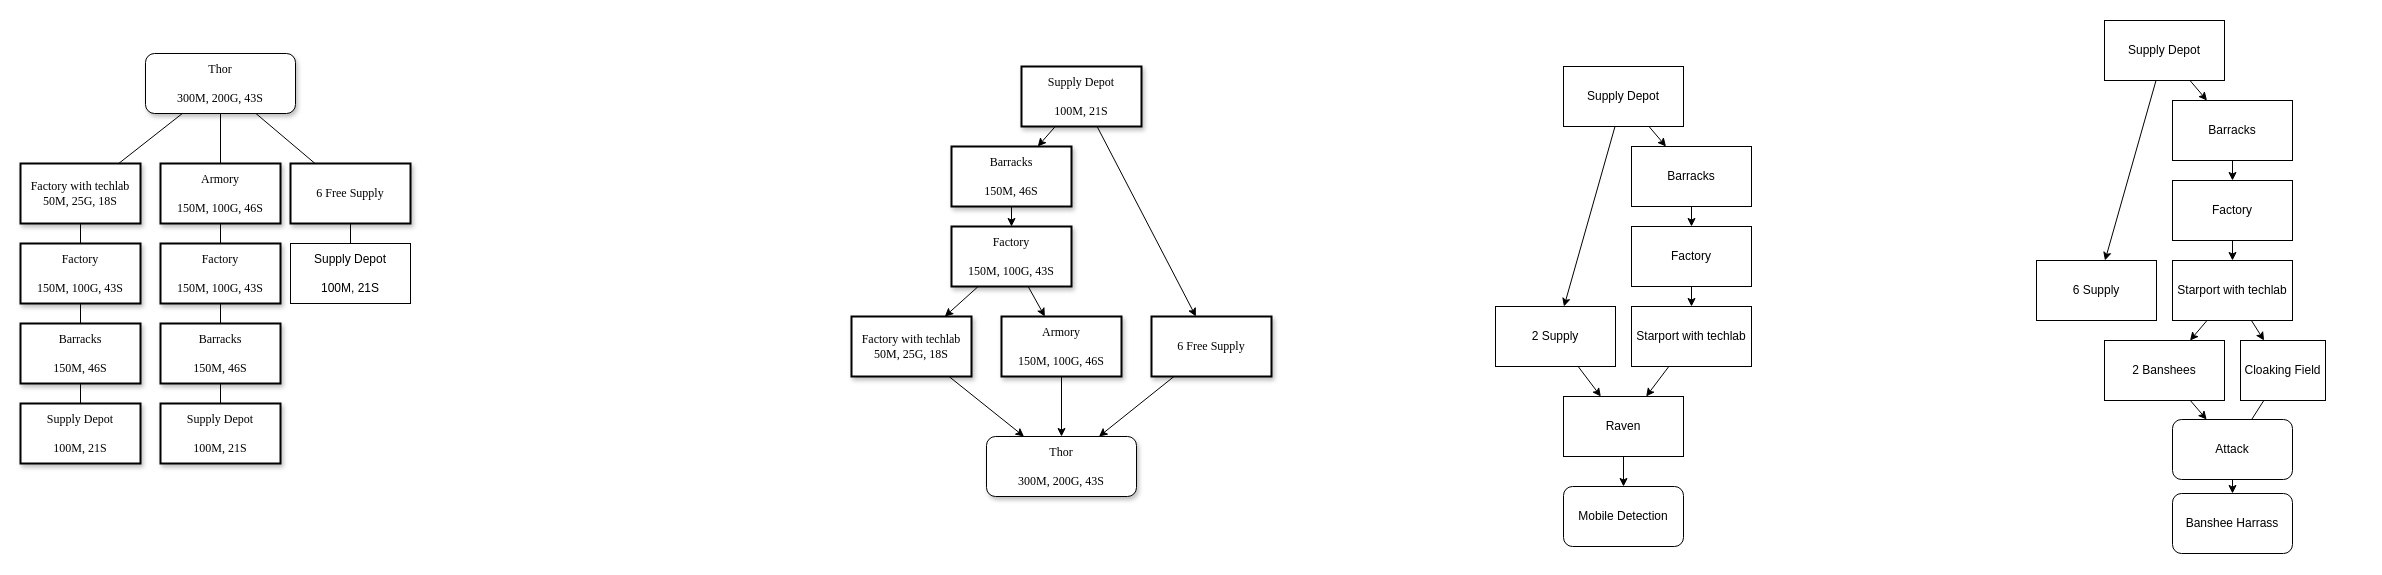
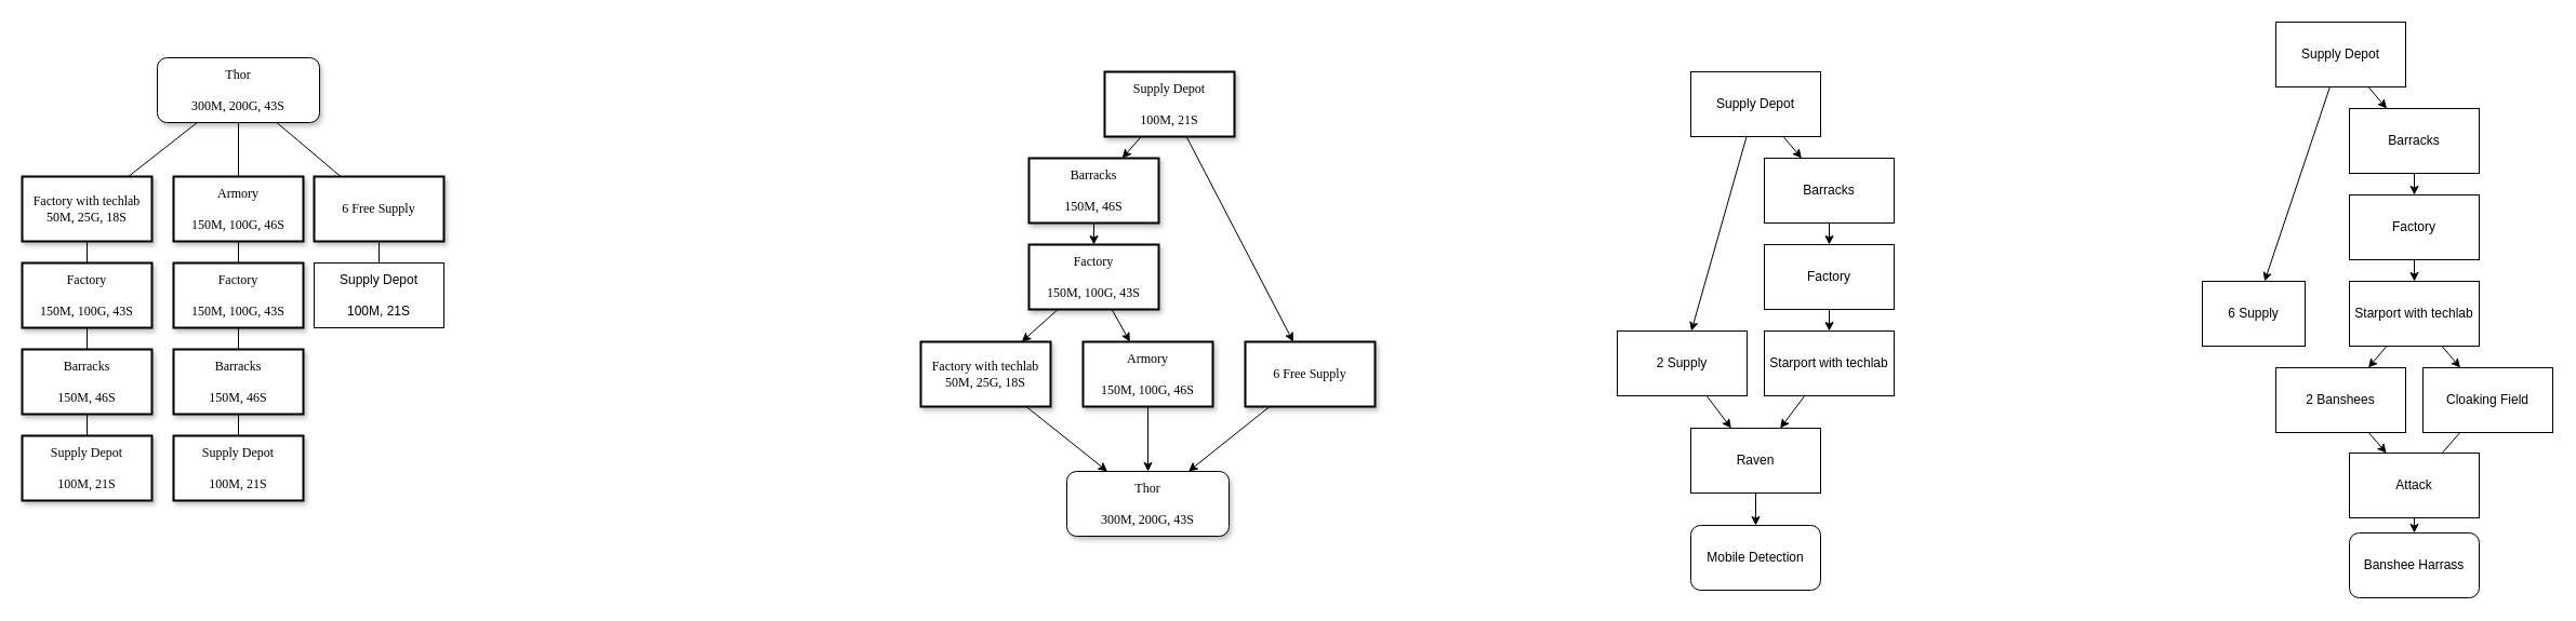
  <mxCell id="0" />
  <mxCell id="1" parent="0" />
  <mxCell id="2" value="&lt;div&gt;Thor&lt;/div&gt;&lt;div&gt;&lt;br&gt;&lt;/div&gt;300M, 200G, 43S" style="whiteSpace=wrap;html=1;rounded=1;shadow=1;labelBackgroundColor=none;strokeWidth=1;fontFamily=Verdana;fontSize=12;align=center;" parent="1" vertex="1"><mxGeometry x="145" y="53" width="150" height="60" as="geometry" /></mxCell>
  <mxCell id="3" value="6 Free Supply" style="whiteSpace=wrap;html=1;rounded=0;shadow=1;labelBackgroundColor=none;strokeWidth=2;fontFamily=Verdana;fontSize=12;align=center;" parent="1" vertex="1"><mxGeometry x="290" y="163" width="120" height="60" as="geometry" /></mxCell>
  <mxCell id="4" value="" style="endArrow=none;html=1;rounded=0;" parent="1" source="3" target="2" edge="1"><mxGeometry width="50" height="50" relative="1" as="geometry"><mxPoint x="170" y="193" as="sourcePoint" /><mxPoint x="220" y="143" as="targetPoint" /></mxGeometry></mxCell>
  <mxCell id="5" value="&lt;div&gt;Supply Depot&lt;/div&gt;&lt;div&gt;&lt;br&gt;&lt;/div&gt;100M, 21S" style="whiteSpace=wrap;html=1;rounded=0;shadow=1;labelBackgroundColor=none;strokeWidth=2;fontFamily=Verdana;fontSize=12;align=center;" parent="1" vertex="1"><mxGeometry x="20" y="403" width="120" height="60" as="geometry" /></mxCell>
  <mxCell id="6" value="&lt;div&gt;Barracks&lt;/div&gt;&lt;div&gt;&lt;br&gt;&lt;/div&gt;&lt;div&gt;150M, 46S&lt;br&gt;&lt;/div&gt;" style="whiteSpace=wrap;html=1;rounded=0;shadow=1;labelBackgroundColor=none;strokeWidth=2;fontFamily=Verdana;fontSize=12;align=center;" parent="1" vertex="1"><mxGeometry x="20" y="323" width="120" height="60" as="geometry" /></mxCell>
  <mxCell id="7" value="&lt;div&gt;Factory&lt;/div&gt;&lt;div&gt;&lt;br&gt;&lt;/div&gt;&lt;div&gt;150M, 100G, 43S&lt;br&gt;&lt;/div&gt;" style="whiteSpace=wrap;html=1;rounded=0;shadow=1;labelBackgroundColor=none;strokeWidth=2;fontFamily=Verdana;fontSize=12;align=center;" parent="1" vertex="1"><mxGeometry x="20" y="243" width="120" height="60" as="geometry" /></mxCell>
  <mxCell id="8" value="&lt;div&gt;Factory with techlab&lt;/div&gt;&lt;div&gt;50M, 25G, 18S&lt;br&gt;&lt;/div&gt;" style="whiteSpace=wrap;html=1;rounded=0;shadow=1;labelBackgroundColor=none;strokeWidth=2;fontFamily=Verdana;fontSize=12;align=center;" parent="1" vertex="1"><mxGeometry x="20" y="163" width="120" height="60" as="geometry" /></mxCell>
  <mxCell id="9" value="&lt;div&gt;Armory&lt;/div&gt;&lt;div&gt;&lt;br&gt;&lt;/div&gt;150M, 100G, 46S" style="whiteSpace=wrap;html=1;rounded=0;shadow=1;labelBackgroundColor=none;strokeWidth=2;fontFamily=Verdana;fontSize=12;align=center;" parent="1" vertex="1"><mxGeometry x="160" y="163" width="120" height="60" as="geometry" /></mxCell>
  <mxCell id="10" value="" style="endArrow=none;html=1;rounded=0;exitX=0.5;exitY=0;exitDx=0;exitDy=0;" parent="1" source="9" target="2" edge="1"><mxGeometry width="50" height="50" relative="1" as="geometry"><mxPoint x="290" y="353" as="sourcePoint" /><mxPoint x="340" y="303" as="targetPoint" /></mxGeometry></mxCell>
  <mxCell id="11" value="" style="endArrow=none;html=1;rounded=0;" parent="1" source="8" target="2" edge="1"><mxGeometry width="50" height="50" relative="1" as="geometry"><mxPoint x="290" y="353" as="sourcePoint" /><mxPoint x="340" y="303" as="targetPoint" /></mxGeometry></mxCell>
  <mxCell id="12" value="" style="endArrow=none;html=1;rounded=0;" parent="1" source="5" target="6" edge="1"><mxGeometry width="50" height="50" relative="1" as="geometry"><mxPoint x="610" y="363" as="sourcePoint" /><mxPoint x="660" y="313" as="targetPoint" /></mxGeometry></mxCell>
  <mxCell id="13" value="" style="endArrow=none;html=1;rounded=0;" parent="1" source="6" target="7" edge="1"><mxGeometry width="50" height="50" relative="1" as="geometry"><mxPoint x="610" y="353" as="sourcePoint" /><mxPoint x="660" y="303" as="targetPoint" /></mxGeometry></mxCell>
  <mxCell id="14" value="" style="endArrow=none;html=1;rounded=0;" parent="1" source="7" target="8" edge="1"><mxGeometry width="50" height="50" relative="1" as="geometry"><mxPoint x="610" y="353" as="sourcePoint" /><mxPoint x="660" y="303" as="targetPoint" /></mxGeometry></mxCell>
  <mxCell id="15" value="" style="endArrow=none;html=1;rounded=0;" parent="1" source="20" target="9" edge="1"><mxGeometry width="50" height="50" relative="1" as="geometry"><mxPoint x="220" y="243" as="sourcePoint" /><mxPoint x="480" y="303" as="targetPoint" /></mxGeometry></mxCell>
  <mxCell id="16" value="&lt;div&gt;Supply Depot&lt;/div&gt;&lt;div&gt;&lt;br&gt;&lt;/div&gt;100M, 21S" style="rounded=0;whiteSpace=wrap;html=1;" parent="1" vertex="1"><mxGeometry x="290" y="243" width="120" height="60" as="geometry" /></mxCell>
  <mxCell id="17" value="" style="endArrow=none;html=1;rounded=0;" parent="1" source="16" target="3" edge="1"><mxGeometry width="50" height="50" relative="1" as="geometry"><mxPoint x="430" y="353" as="sourcePoint" /><mxPoint x="480" y="303" as="targetPoint" /></mxGeometry></mxCell>
  <mxCell id="18" value="&lt;div&gt;Supply Depot&lt;/div&gt;&lt;div&gt;&lt;br&gt;&lt;/div&gt;100M, 21S" style="whiteSpace=wrap;html=1;rounded=0;shadow=1;labelBackgroundColor=none;strokeWidth=2;fontFamily=Verdana;fontSize=12;align=center;" parent="1" vertex="1"><mxGeometry x="160" y="403" width="120" height="60" as="geometry" /></mxCell>
  <mxCell id="19" value="&lt;div&gt;Barracks&lt;/div&gt;&lt;div&gt;&lt;br&gt;&lt;/div&gt;&lt;div&gt;150M, 46S&lt;br&gt;&lt;/div&gt;" style="whiteSpace=wrap;html=1;rounded=0;shadow=1;labelBackgroundColor=none;strokeWidth=2;fontFamily=Verdana;fontSize=12;align=center;" parent="1" vertex="1"><mxGeometry x="160" y="323" width="120" height="60" as="geometry" /></mxCell>
  <mxCell id="20" value="&lt;div&gt;Factory&lt;/div&gt;&lt;div&gt;&lt;br&gt;&lt;/div&gt;&lt;div&gt;150M, 100G, 43S&lt;br&gt;&lt;/div&gt;" style="whiteSpace=wrap;html=1;rounded=0;shadow=1;labelBackgroundColor=none;strokeWidth=2;fontFamily=Verdana;fontSize=12;align=center;" parent="1" vertex="1"><mxGeometry x="160" y="243" width="120" height="60" as="geometry" /></mxCell>
  <mxCell id="21" value="" style="endArrow=none;html=1;rounded=0;" parent="1" source="18" target="19" edge="1"><mxGeometry width="50" height="50" relative="1" as="geometry"><mxPoint x="750" y="383" as="sourcePoint" /><mxPoint x="800" y="333" as="targetPoint" /></mxGeometry></mxCell>
  <mxCell id="22" value="" style="endArrow=none;html=1;rounded=0;" parent="1" source="19" target="20" edge="1"><mxGeometry width="50" height="50" relative="1" as="geometry"><mxPoint x="750" y="373" as="sourcePoint" /><mxPoint x="800" y="323" as="targetPoint" /></mxGeometry></mxCell>
  <mxCell id="23" value="&lt;div&gt;Supply Depot&lt;/div&gt;&lt;div&gt;&lt;br&gt;&lt;/div&gt;100M, 21S" style="whiteSpace=wrap;html=1;rounded=0;shadow=1;labelBackgroundColor=none;strokeWidth=2;fontFamily=Verdana;fontSize=12;align=center;" vertex="1" parent="1"><mxGeometry x="1021" y="66" width="120" height="60" as="geometry" /></mxCell>
  <mxCell id="24" value="&lt;div&gt;Barracks&lt;/div&gt;&lt;div&gt;&lt;br&gt;&lt;/div&gt;&lt;div&gt;150M, 46S&lt;br&gt;&lt;/div&gt;" style="whiteSpace=wrap;html=1;rounded=0;shadow=1;labelBackgroundColor=none;strokeWidth=2;fontFamily=Verdana;fontSize=12;align=center;" vertex="1" parent="1"><mxGeometry x="951" y="146" width="120" height="60" as="geometry" /></mxCell>
  <mxCell id="25" value="&lt;div&gt;Factory&lt;/div&gt;&lt;div&gt;&lt;br&gt;&lt;/div&gt;&lt;div&gt;150M, 100G, 43S&lt;br&gt;&lt;/div&gt;" style="whiteSpace=wrap;html=1;rounded=0;shadow=1;labelBackgroundColor=none;strokeWidth=2;fontFamily=Verdana;fontSize=12;align=center;" vertex="1" parent="1"><mxGeometry x="951" y="226" width="120" height="60" as="geometry" /></mxCell>
  <mxCell id="26" value="&lt;div&gt;Factory with techlab&lt;/div&gt;&lt;div&gt;50M, 25G, 18S&lt;br&gt;&lt;/div&gt;" style="whiteSpace=wrap;html=1;rounded=0;shadow=1;labelBackgroundColor=none;strokeWidth=2;fontFamily=Verdana;fontSize=12;align=center;" vertex="1" parent="1"><mxGeometry x="851" y="316" width="120" height="60" as="geometry" /></mxCell>
  <mxCell id="27" value="&lt;div&gt;Armory&lt;/div&gt;&lt;div&gt;&lt;br&gt;&lt;/div&gt;150M, 100G, 46S" style="whiteSpace=wrap;html=1;rounded=0;shadow=1;labelBackgroundColor=none;strokeWidth=2;fontFamily=Verdana;fontSize=12;align=center;" vertex="1" parent="1"><mxGeometry x="1001" y="316" width="120" height="60" as="geometry" /></mxCell>
  <mxCell id="28" value="6 Free Supply" style="whiteSpace=wrap;html=1;rounded=0;shadow=1;labelBackgroundColor=none;strokeWidth=2;fontFamily=Verdana;fontSize=12;align=center;" vertex="1" parent="1"><mxGeometry x="1151" y="316" width="120" height="60" as="geometry" /></mxCell>
  <mxCell id="29" value="&lt;div&gt;Thor&lt;/div&gt;&lt;div&gt;&lt;br&gt;&lt;/div&gt;300M, 200G, 43S" style="whiteSpace=wrap;html=1;rounded=1;shadow=1;labelBackgroundColor=none;strokeWidth=1;fontFamily=Verdana;fontSize=12;align=center;" vertex="1" parent="1"><mxGeometry x="986" y="436" width="150" height="60" as="geometry" /></mxCell>
  <mxCell id="30" value="" style="endArrow=classic;html=1;rounded=0;" edge="1" parent="1" source="25" target="26"><mxGeometry width="50" height="50" relative="1" as="geometry"><mxPoint x="896" y="318" as="sourcePoint" /><mxPoint x="946" y="268" as="targetPoint" /></mxGeometry></mxCell>
  <mxCell id="31" value="" style="endArrow=classic;html=1;rounded=0;" edge="1" parent="1" source="25" target="27"><mxGeometry width="50" height="50" relative="1" as="geometry"><mxPoint x="896" y="318" as="sourcePoint" /><mxPoint x="946" y="268" as="targetPoint" /></mxGeometry></mxCell>
  <mxCell id="32" value="" style="endArrow=classic;html=1;rounded=0;" edge="1" parent="1" source="28" target="29"><mxGeometry width="50" height="50" relative="1" as="geometry"><mxPoint x="896" y="318" as="sourcePoint" /><mxPoint x="946" y="268" as="targetPoint" /></mxGeometry></mxCell>
  <mxCell id="33" value="" style="endArrow=classic;html=1;rounded=0;" edge="1" parent="1" source="26" target="29"><mxGeometry width="50" height="50" relative="1" as="geometry"><mxPoint x="896" y="318" as="sourcePoint" /><mxPoint x="946" y="268" as="targetPoint" /></mxGeometry></mxCell>
  <mxCell id="34" value="" style="endArrow=classic;html=1;rounded=0;" edge="1" parent="1" source="27" target="29"><mxGeometry width="50" height="50" relative="1" as="geometry"><mxPoint x="896" y="318" as="sourcePoint" /><mxPoint x="946" y="268" as="targetPoint" /></mxGeometry></mxCell>
  <mxCell id="35" value="" style="endArrow=classic;html=1;rounded=0;" edge="1" parent="1" source="23" target="24"><mxGeometry width="50" height="50" relative="1" as="geometry"><mxPoint x="896" y="318" as="sourcePoint" /><mxPoint x="946" y="268" as="targetPoint" /></mxGeometry></mxCell>
  <mxCell id="36" value="" style="endArrow=classic;html=1;rounded=0;" edge="1" parent="1" source="23" target="28"><mxGeometry width="50" height="50" relative="1" as="geometry"><mxPoint x="604" y="306" as="sourcePoint" /><mxPoint x="654" y="256" as="targetPoint" /></mxGeometry></mxCell>
  <mxCell id="37" value="" style="endArrow=classic;html=1;rounded=0;" edge="1" parent="1" source="24" target="25"><mxGeometry width="50" height="50" relative="1" as="geometry"><mxPoint x="604" y="306" as="sourcePoint" /><mxPoint x="654" y="256" as="targetPoint" /></mxGeometry></mxCell>
  <mxCell id="38" value="Mobile Detection" style="rounded=1;whiteSpace=wrap;html=1;" vertex="1" parent="1"><mxGeometry x="1563" y="486" width="120" height="60" as="geometry" /></mxCell>
  <mxCell id="39" value="Raven" style="rounded=0;whiteSpace=wrap;html=1;" vertex="1" parent="1"><mxGeometry x="1563" y="396" width="120" height="60" as="geometry" /></mxCell>
  <mxCell id="40" value="2 Supply" style="rounded=0;whiteSpace=wrap;html=1;" vertex="1" parent="1"><mxGeometry x="1495" y="306" width="120" height="60" as="geometry" /></mxCell>
  <mxCell id="41" value="Starport with techlab" style="rounded=0;whiteSpace=wrap;html=1;" vertex="1" parent="1"><mxGeometry x="1631" y="306" width="120" height="60" as="geometry" /></mxCell>
  <mxCell id="42" value="Barracks" style="rounded=0;whiteSpace=wrap;html=1;" vertex="1" parent="1"><mxGeometry x="1631" y="146" width="120" height="60" as="geometry" /></mxCell>
  <mxCell id="43" value="Factory" style="rounded=0;whiteSpace=wrap;html=1;" vertex="1" parent="1"><mxGeometry x="1631" y="226" width="120" height="60" as="geometry" /></mxCell>
  <mxCell id="44" value="Supply Depot" style="rounded=0;whiteSpace=wrap;html=1;" vertex="1" parent="1"><mxGeometry x="1563" y="66" width="120" height="60" as="geometry" /></mxCell>
  <mxCell id="45" value="" style="endArrow=classic;html=1;rounded=0;" edge="1" parent="1" source="39" target="38"><mxGeometry width="50" height="50" relative="1" as="geometry"><mxPoint x="1529" y="300" as="sourcePoint" /><mxPoint x="1579" y="250" as="targetPoint" /></mxGeometry></mxCell>
  <mxCell id="46" value="" style="endArrow=classic;html=1;rounded=0;" edge="1" parent="1" source="41" target="39"><mxGeometry width="50" height="50" relative="1" as="geometry"><mxPoint x="1529" y="300" as="sourcePoint" /><mxPoint x="1579" y="250" as="targetPoint" /></mxGeometry></mxCell>
  <mxCell id="47" value="" style="endArrow=classic;html=1;rounded=0;" edge="1" parent="1" source="40" target="39"><mxGeometry width="50" height="50" relative="1" as="geometry"><mxPoint x="1529" y="300" as="sourcePoint" /><mxPoint x="1579" y="250" as="targetPoint" /></mxGeometry></mxCell>
  <mxCell id="48" value="" style="endArrow=classic;html=1;rounded=0;" edge="1" parent="1" source="43" target="41"><mxGeometry width="50" height="50" relative="1" as="geometry"><mxPoint x="1529" y="300" as="sourcePoint" /><mxPoint x="1579" y="250" as="targetPoint" /></mxGeometry></mxCell>
  <mxCell id="49" value="" style="endArrow=classic;html=1;rounded=0;" edge="1" parent="1" source="42" target="43"><mxGeometry width="50" height="50" relative="1" as="geometry"><mxPoint x="1529" y="300" as="sourcePoint" /><mxPoint x="1579" y="250" as="targetPoint" /></mxGeometry></mxCell>
  <mxCell id="50" value="" style="endArrow=classic;html=1;rounded=0;" edge="1" parent="1" source="44" target="40"><mxGeometry width="50" height="50" relative="1" as="geometry"><mxPoint x="1529" y="300" as="sourcePoint" /><mxPoint x="1579" y="250" as="targetPoint" /></mxGeometry></mxCell>
  <mxCell id="51" value="" style="endArrow=classic;html=1;rounded=0;" edge="1" parent="1" source="44" target="42"><mxGeometry width="50" height="50" relative="1" as="geometry"><mxPoint x="1529" y="300" as="sourcePoint" /><mxPoint x="1579" y="250" as="targetPoint" /></mxGeometry></mxCell>
  <mxCell id="52" value="Banshee Harrass" style="rounded=1;whiteSpace=wrap;html=1;" vertex="1" parent="1"><mxGeometry x="2172" y="493" width="120" height="60" as="geometry" /></mxCell>
- <mxCell id="53" value="Attack" style="whiteSpace=wrap;html=1;rounded=1;" vertex="1" parent="1"><mxGeometry x="2172" y="419" width="120" height="60" as="geometry" /></mxCell>
+ <mxCell id="53" value="Attack" style="rounded=0;whiteSpace=wrap;html=1;" vertex="1" parent="1"><mxGeometry x="2172" y="419" width="120" height="60" as="geometry" /></mxCell>
  <mxCell id="54" value="2 Banshees" style="rounded=0;whiteSpace=wrap;html=1;" vertex="1" parent="1"><mxGeometry x="2104" y="340" width="120" height="60" as="geometry" /></mxCell>
- <mxCell id="55" value="Cloaking Field" style="rounded=0;whiteSpace=wrap;html=1;" vertex="1" parent="1"><mxGeometry x="2240" y="340" width="85" height="60" as="geometry" /></mxCell>
- <mxCell id="56" value="6 Supply" style="rounded=0;whiteSpace=wrap;html=1;" vertex="1" parent="1"><mxGeometry x="2036" y="260" width="120" height="60" as="geometry" /></mxCell>
+ <mxCell id="55" value="Cloaking Field" style="rounded=0;whiteSpace=wrap;html=1;" vertex="1" parent="1"><mxGeometry x="2240" y="340" width="120" height="60" as="geometry" /></mxCell>
+ <mxCell id="56" value="6 Supply" style="rounded=0;whiteSpace=wrap;html=1;" vertex="1" parent="1"><mxGeometry x="2036" y="260" width="95" height="60" as="geometry" /></mxCell>
  <mxCell id="57" value="Starport with techlab" style="rounded=0;whiteSpace=wrap;html=1;" vertex="1" parent="1"><mxGeometry x="2172" y="260" width="120" height="60" as="geometry" /></mxCell>
  <mxCell id="58" value="Barracks" style="rounded=0;whiteSpace=wrap;html=1;" vertex="1" parent="1"><mxGeometry x="2172" y="100" width="120" height="60" as="geometry" /></mxCell>
  <mxCell id="59" value="Factory" style="rounded=0;whiteSpace=wrap;html=1;" vertex="1" parent="1"><mxGeometry x="2172" y="180" width="120" height="60" as="geometry" /></mxCell>
  <mxCell id="60" value="Supply Depot" style="rounded=0;whiteSpace=wrap;html=1;" vertex="1" parent="1"><mxGeometry x="2104" y="20" width="120" height="60" as="geometry" /></mxCell>
  <mxCell id="61" value="" style="endArrow=classic;html=1;rounded=0;" edge="1" parent="1" source="59" target="57"><mxGeometry width="50" height="50" relative="1" as="geometry"><mxPoint x="2070" y="254" as="sourcePoint" /><mxPoint x="2120" y="204" as="targetPoint" /></mxGeometry></mxCell>
  <mxCell id="62" value="" style="endArrow=classic;html=1;rounded=0;" edge="1" parent="1" source="58" target="59"><mxGeometry width="50" height="50" relative="1" as="geometry"><mxPoint x="2070" y="254" as="sourcePoint" /><mxPoint x="2120" y="204" as="targetPoint" /></mxGeometry></mxCell>
  <mxCell id="63" value="" style="endArrow=classic;html=1;rounded=0;" edge="1" parent="1" source="60" target="56"><mxGeometry width="50" height="50" relative="1" as="geometry"><mxPoint x="2070" y="254" as="sourcePoint" /><mxPoint x="2120" y="204" as="targetPoint" /></mxGeometry></mxCell>
  <mxCell id="64" value="" style="endArrow=classic;html=1;rounded=0;" edge="1" parent="1" source="60" target="58"><mxGeometry width="50" height="50" relative="1" as="geometry"><mxPoint x="2070" y="254" as="sourcePoint" /><mxPoint x="2120" y="204" as="targetPoint" /></mxGeometry></mxCell>
  <mxCell id="65" value="" style="endArrow=classic;html=1;rounded=0;" edge="1" parent="1" source="57" target="55"><mxGeometry width="50" height="50" relative="1" as="geometry"><mxPoint x="1920" y="321" as="sourcePoint" /><mxPoint x="1970" y="271" as="targetPoint" /></mxGeometry></mxCell>
  <mxCell id="66" value="" style="endArrow=classic;html=1;rounded=0;" edge="1" parent="1" source="57" target="54"><mxGeometry width="50" height="50" relative="1" as="geometry"><mxPoint x="1920" y="321" as="sourcePoint" /><mxPoint x="1970" y="271" as="targetPoint" /></mxGeometry></mxCell>
  <mxCell id="67" value="" style="endArrow=classic;html=1;rounded=0;" edge="1" parent="1" source="53" target="52"><mxGeometry width="50" height="50" relative="1" as="geometry"><mxPoint x="1925" y="328" as="sourcePoint" /><mxPoint x="1975" y="278" as="targetPoint" /></mxGeometry></mxCell>
  <mxCell id="68" value="" style="endArrow=none;html=1;rounded=0;" edge="1" parent="1" source="55" target="53"><mxGeometry width="50" height="50" relative="1" as="geometry"><mxPoint x="2274.583" y="407" as="sourcePoint" /><mxPoint x="1975" y="278" as="targetPoint" /></mxGeometry></mxCell>
  <mxCell id="69" value="" style="endArrow=classic;html=1;rounded=0;" edge="1" parent="1" source="54" target="53"><mxGeometry width="50" height="50" relative="1" as="geometry"><mxPoint x="2195.25" y="407" as="sourcePoint" /><mxPoint x="1975" y="278" as="targetPoint" /></mxGeometry></mxCell>
